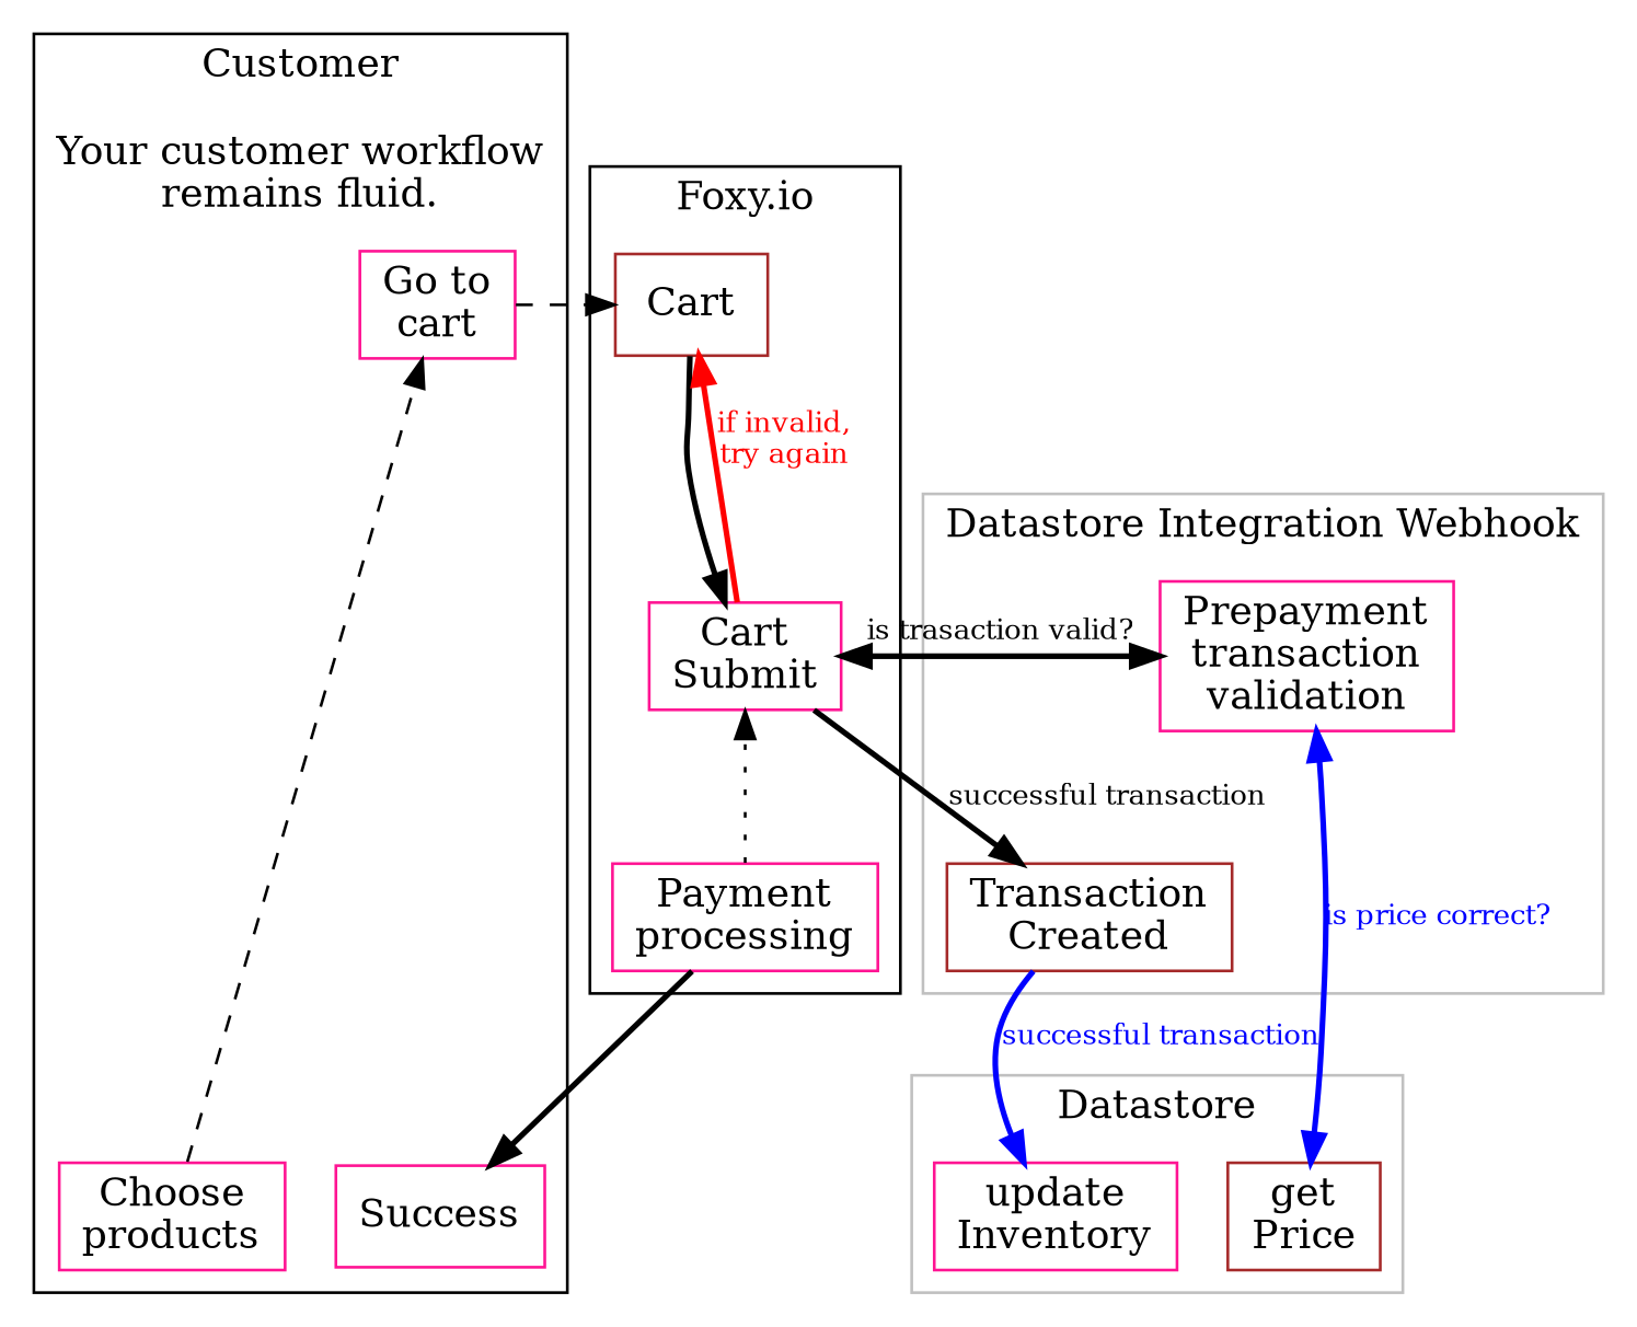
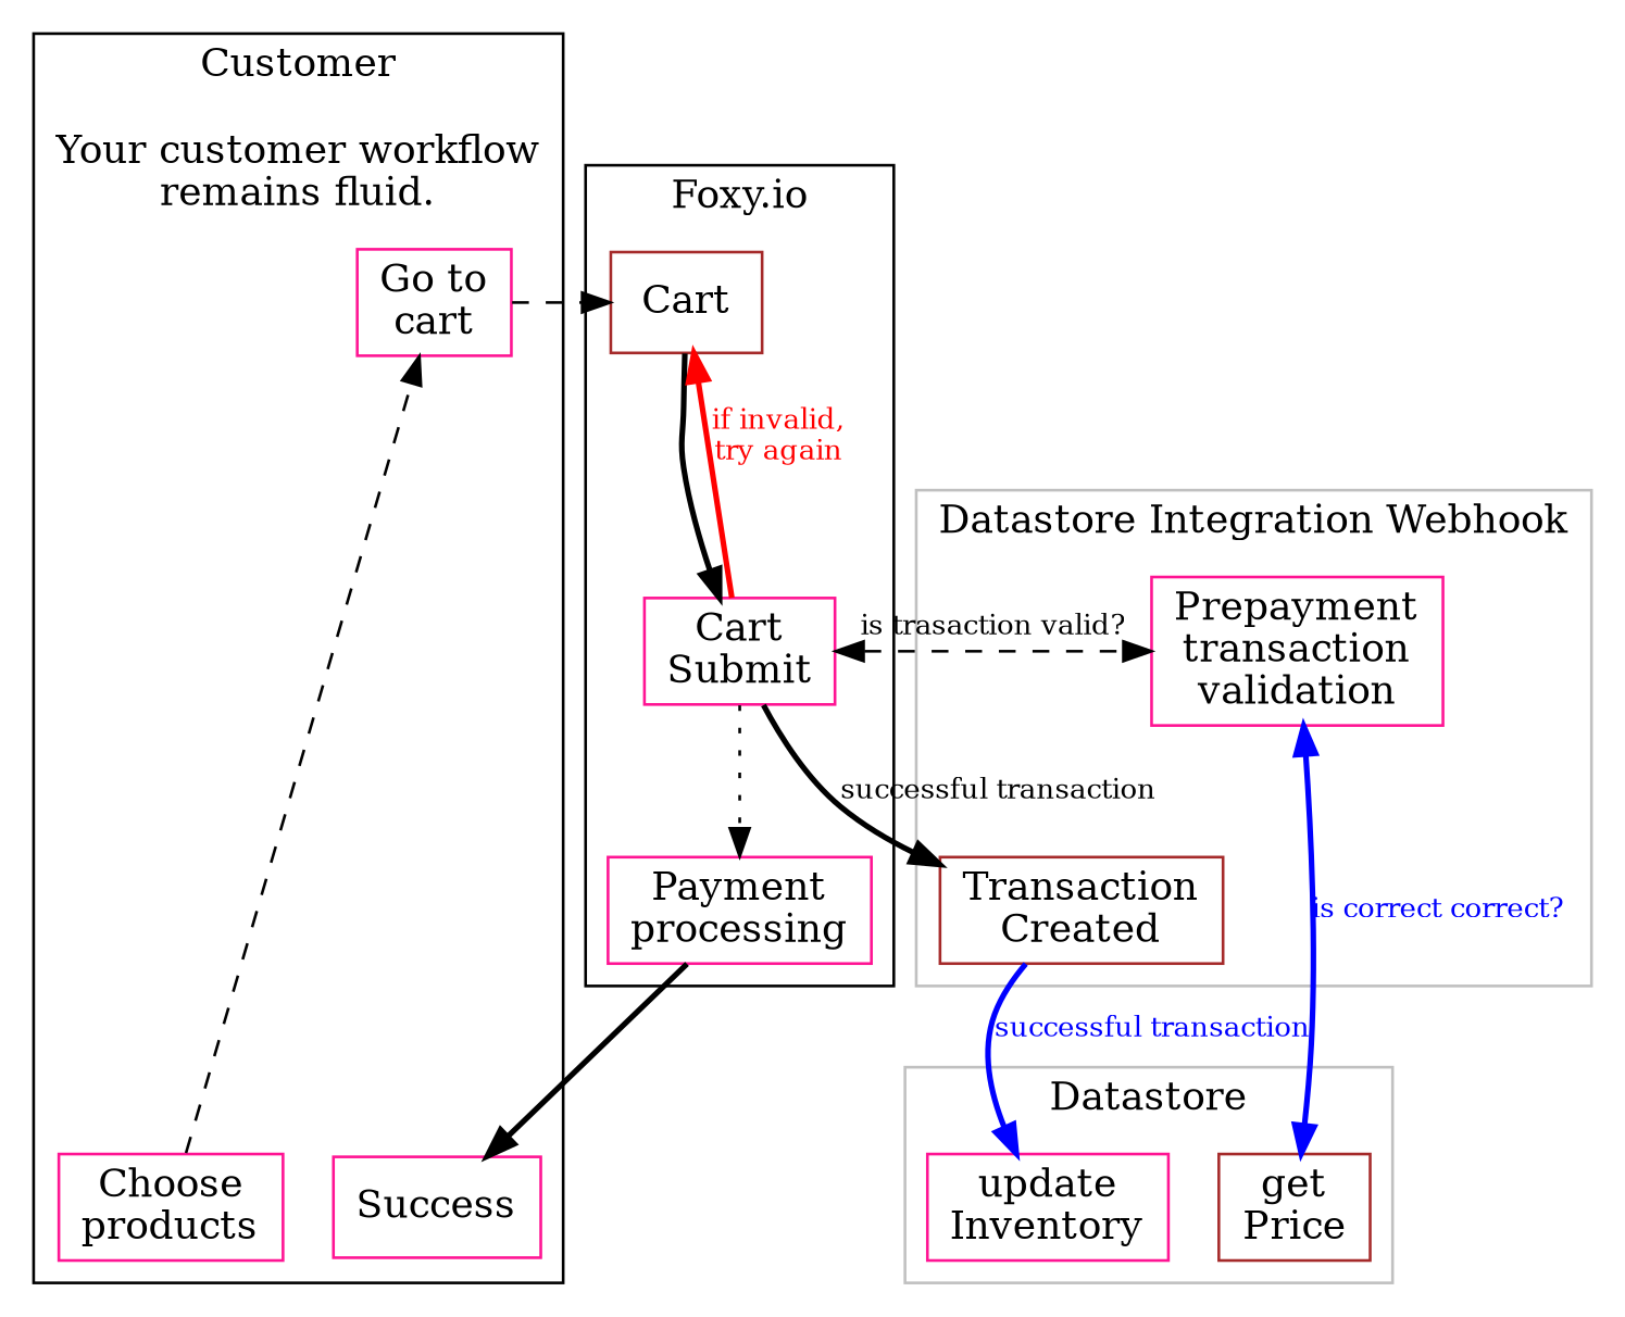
  digraph {
    newrank=true
    rankdir=TB
    node [color=deeppink shape=box]
    edge [style=bold]
    n1 [label="Go to\ncart"]
    n2 [color=brown label=Cart]
    n3 [label="Cart\nSubmit"]
    n4 [label="Prepayment\ntransaction\nvalidation"]
    n5 [label="Payment\nprocessing"]
    n6 [color=brown label="Transaction\nCreated"]
    n7 [label="Choose\nproducts"]
    n8 [color=brown label="get\nPrice"]
    n9 [label="update\nInventory"]
    n10 [label=Success]
    subgraph sub_1 {
      rank=same
      n1
      n2
    }
    subgraph sub_2 {
      rank=same
      n3
      n4
    }
    subgraph sub_3 {
      rank=same
      n5
      n6
    }
    subgraph sub_4 {
      rank=same
      n7
      n8
      n9
    }
    subgraph cluster_5 {
      label="Customer\n\nYour customer workflow\nremains fluid."
      n1
      n7
      n10
    }
    subgraph cluster_6 {
      label="Foxy.io"
      n2
      n3
      n5
    }
    subgraph cluster_7 {
      color=gray
      label="Datastore Integration Webhook"
      n4
      n6
    }
    subgraph cluster_8 {
      color=gray
      label=Datastore
      n8
      n9
    }
    n1 -> n2 [style=dashed]
    n1 -> n10 [style=invis]
    n2 -> n3
    n3 -> n2 [color=red fontcolor=red fontsize="10px" label="if invalid,\ntry again"]
-   n3 -> n4 [dir=both fontsize="10px" label="is trasaction valid?"]
-   n5 -> n3 [style=dotted]
+   n3 -> n4 [dir=both fontsize="10px" label="is trasaction valid?" style=dashed]
+   n3 -> n5 [style=dotted]
    n3 -> n6 [fontsize="10px" label="successful transaction"]
    n4 -> n6 [style=invis]
-   n4 -> n8 [color=blue dir=both fontcolor=blue fontsize="10px" label="is price correct?"]
+   n4 -> n8 [color=blue dir=both fontcolor=blue fontsize="10px" label="is correct correct?"]
    n5 -> n10
    n6 -> n9 [color=blue fontcolor=blue fontsize="10px" label="successful transaction"]
    n7 -> n1 [style=dashed]
  }
